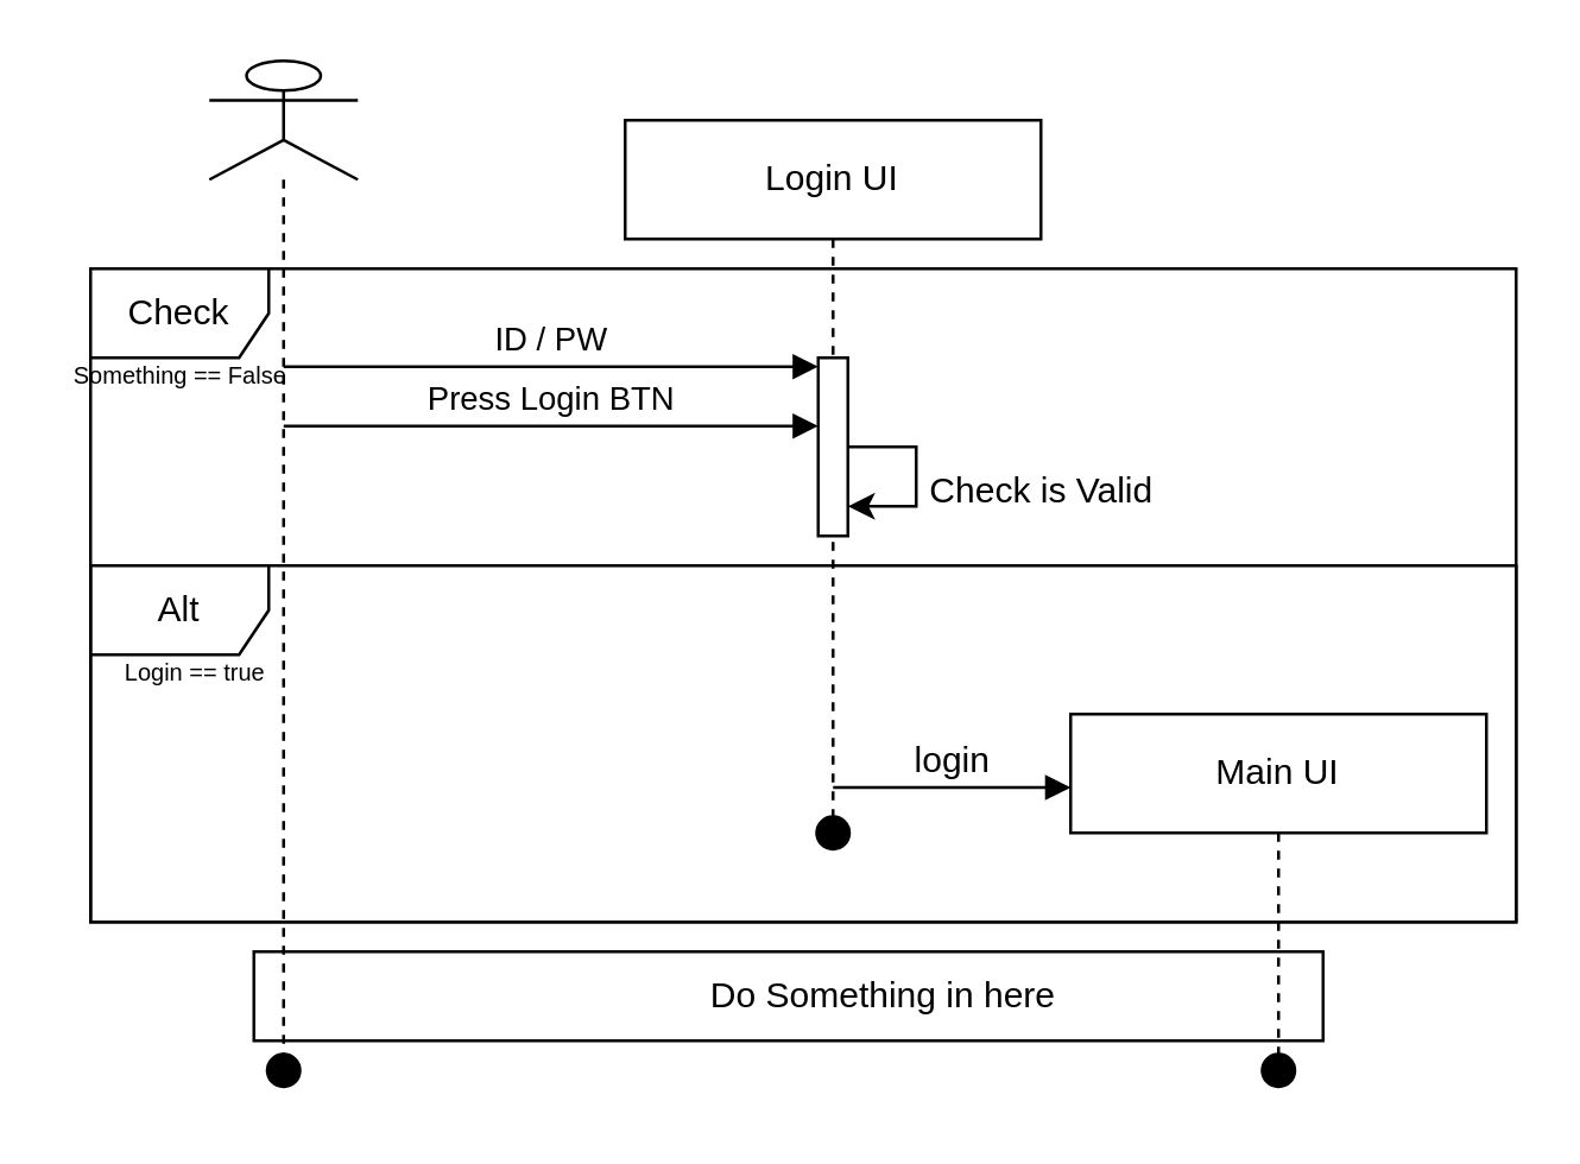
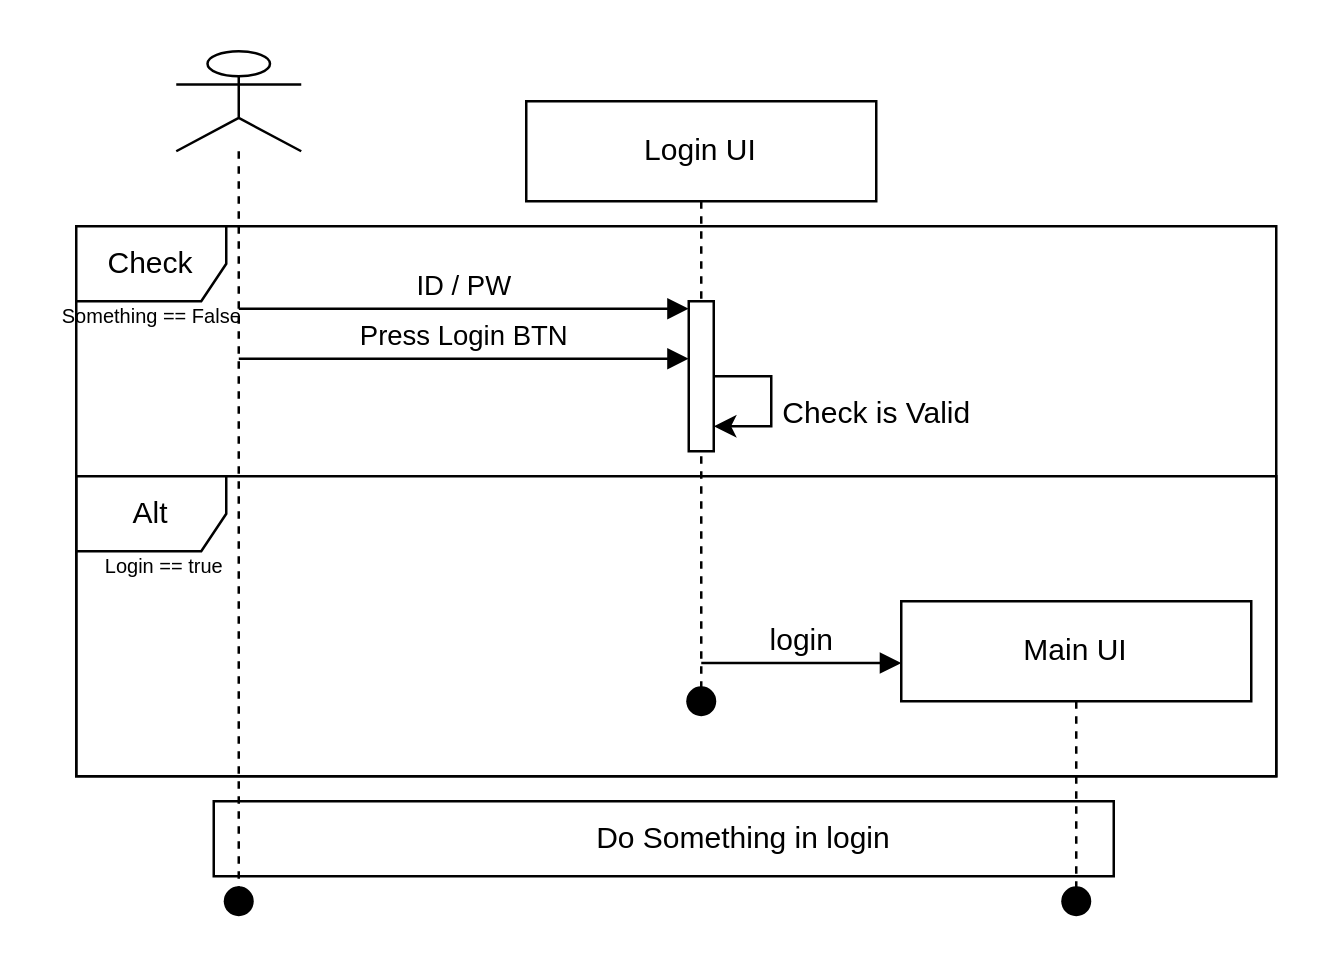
  <mxCell id="0" />
  <mxCell id="1" parent="0" />
  <mxCell id="2" value="Login UI" style="shape=umlLifeline;perimeter=lifelinePerimeter;whiteSpace=wrap;html=1;container=1;dropTarget=0;collapsible=0;recursiveResize=0;outlineConnect=0;portConstraint=eastwest;newEdgeStyle={&quot;curved&quot;:0,&quot;rounded&quot;:0};" vertex="1" parent="1"><mxGeometry x="210" y="40" width="140" height="240" as="geometry" /></mxCell>
  <mxCell id="3" value="" style="html=1;points=[[0,0,0,0,5],[0,1,0,0,-5],[1,0,0,0,5],[1,1,0,0,-5]];perimeter=orthogonalPerimeter;outlineConnect=0;targetShapes=umlLifeline;portConstraint=eastwest;newEdgeStyle={&quot;curved&quot;:0,&quot;rounded&quot;:0};" vertex="1" parent="2"><mxGeometry x="65" y="80" width="10" height="60" as="geometry" /></mxCell>
  <mxCell id="4" value="" style="shape=umlLifeline;perimeter=lifelinePerimeter;whiteSpace=wrap;html=1;container=1;dropTarget=0;collapsible=0;recursiveResize=0;outlineConnect=0;portConstraint=eastwest;newEdgeStyle={&quot;curved&quot;:0,&quot;rounded&quot;:0};participant=umlActor;" vertex="1" parent="1"><mxGeometry x="70" y="20" width="50" height="340" as="geometry" /></mxCell>
  <mxCell id="5" value="ID / PW" style="html=1;verticalAlign=bottom;endArrow=block;curved=0;rounded=0;" edge="1" parent="1"><mxGeometry width="80" relative="1" as="geometry"><mxPoint x="95.024" y="123" as="sourcePoint" /><mxPoint x="275" y="123" as="targetPoint" /></mxGeometry></mxCell>
  <mxCell id="6" value="Press Login BTN" style="html=1;verticalAlign=bottom;endArrow=block;curved=0;rounded=0;" edge="1" parent="1"><mxGeometry width="80" relative="1" as="geometry"><mxPoint x="95.024" y="143" as="sourcePoint" /><mxPoint x="275" y="143" as="targetPoint" /></mxGeometry></mxCell>
  <mxCell id="7" value="Alt" style="shape=umlFrame;whiteSpace=wrap;html=1;pointerEvents=0;" vertex="1" parent="1"><mxGeometry x="30" y="190" width="480" height="120" as="geometry" /></mxCell>
  <mxCell id="8" value="" style="edgeStyle=orthogonalEdgeStyle;rounded=0;orthogonalLoop=1;jettySize=auto;html=1;curved=0;fontFamily=Helvetica;fontSize=12;fontColor=default;" edge="1" parent="1"><mxGeometry relative="1" as="geometry"><mxPoint x="285" y="150" as="sourcePoint" /><mxPoint x="285" y="170" as="targetPoint" /><Array as="points"><mxPoint x="308" y="150" /><mxPoint x="308" y="170" /></Array></mxGeometry></mxCell>
  <mxCell id="9" value="Check is Valid" style="text;html=1;align=center;verticalAlign=middle;resizable=0;points=[];autosize=1;strokeColor=none;fillColor=none;fontFamily=Helvetica;fontSize=12;fontColor=default;" vertex="1" parent="1"><mxGeometry x="300" y="150" width="100" height="30" as="geometry" /></mxCell>
  <mxCell id="10" value="&lt;font style=&quot;font-size: 8px;&quot;&gt;Login == true&lt;/font&gt;" style="text;html=1;align=center;verticalAlign=middle;resizable=0;points=[];autosize=1;strokeColor=none;fillColor=none;fontFamily=Helvetica;fontSize=12;fontColor=default;" vertex="1" parent="1"><mxGeometry x="30" y="210" width="70" height="30" as="geometry" /></mxCell>
  <mxCell id="11" value="Main UI" style="shape=umlLifeline;perimeter=lifelinePerimeter;whiteSpace=wrap;html=1;container=1;dropTarget=0;collapsible=0;recursiveResize=0;outlineConnect=0;portConstraint=eastwest;newEdgeStyle={&quot;curved&quot;:0,&quot;rounded&quot;:0};" vertex="1" parent="1"><mxGeometry x="360" y="240" width="140" height="120" as="geometry" /></mxCell>
  <mxCell id="12" value="login" style="html=1;verticalAlign=bottom;endArrow=block;curved=0;rounded=0;fontFamily=Helvetica;fontSize=12;fontColor=default;" edge="1" parent="1"><mxGeometry width="80" relative="1" as="geometry"><mxPoint x="280" y="264.71" as="sourcePoint" /><mxPoint x="360" y="264.71" as="targetPoint" /></mxGeometry></mxCell>
  <mxCell id="13" value="" style="ellipse;html=1;shape=endState;fillColor=#000000;strokeColor=none;pointerEvents=0;align=center;verticalAlign=middle;fontFamily=Helvetica;fontSize=12;fontColor=default;" vertex="1" parent="1"><mxGeometry x="270" y="270" width="20" height="20" as="geometry" /></mxCell>
  <mxCell id="14" value="Check" style="shape=umlFrame;whiteSpace=wrap;html=1;pointerEvents=0;strokeColor=default;align=center;verticalAlign=middle;fontFamily=Helvetica;fontSize=12;fontColor=default;fillColor=default;" vertex="1" parent="1"><mxGeometry x="30" y="90" width="480" height="220" as="geometry" /></mxCell>
  <mxCell id="15" value="" style="ellipse;html=1;shape=endState;fillColor=#000000;strokeColor=none;pointerEvents=0;align=center;verticalAlign=middle;fontFamily=Helvetica;fontSize=12;fontColor=default;" vertex="1" parent="1"><mxGeometry x="85" y="350" width="20" height="20" as="geometry" /></mxCell>
  <mxCell id="16" value="" style="ellipse;html=1;shape=endState;fillColor=#000000;strokeColor=none;pointerEvents=0;align=center;verticalAlign=middle;fontFamily=Helvetica;fontSize=12;fontColor=default;" vertex="1" parent="1"><mxGeometry x="420" y="350" width="20" height="20" as="geometry" /></mxCell>
- <mxCell id="17" value="&amp;nbsp; &amp;nbsp; &amp;nbsp; &amp;nbsp; &amp;nbsp; &amp;nbsp; &amp;nbsp; &amp;nbsp; &amp;nbsp; &amp;nbsp; &amp;nbsp; &amp;nbsp; &amp;nbsp; &amp;nbsp; &amp;nbsp; &amp;nbsp; &amp;nbsp; &amp;nbsp; &amp;nbsp; &amp;nbsp; &amp;nbsp; Do Something in here&amp;nbsp; &amp;nbsp; &amp;nbsp; &amp;nbsp; &amp;nbsp; &amp;nbsp; &amp;nbsp; &amp;nbsp; &amp;nbsp; &amp;nbsp; &amp;nbsp; &amp;nbsp;" style="text;html=1;align=center;verticalAlign=middle;resizable=0;points=[];autosize=1;strokeColor=default;fillColor=none;fontFamily=Helvetica;fontSize=12;fontColor=default;" vertex="1" parent="1"><mxGeometry x="85" y="320" width="360" height="30" as="geometry" /></mxCell>
+ <mxCell id="17" value="&amp;nbsp; &amp;nbsp; &amp;nbsp; &amp;nbsp; &amp;nbsp; &amp;nbsp; &amp;nbsp; &amp;nbsp; &amp;nbsp; &amp;nbsp; &amp;nbsp; &amp;nbsp; &amp;nbsp; &amp;nbsp; &amp;nbsp; &amp;nbsp; &amp;nbsp; &amp;nbsp; &amp;nbsp; &amp;nbsp; &amp;nbsp; Do Something in login&amp;nbsp; &amp;nbsp; &amp;nbsp; &amp;nbsp; &amp;nbsp; &amp;nbsp; &amp;nbsp; &amp;nbsp; &amp;nbsp; &amp;nbsp; &amp;nbsp; &amp;nbsp;" style="text;html=1;align=center;verticalAlign=middle;resizable=0;points=[];autosize=1;strokeColor=default;fillColor=none;fontFamily=Helvetica;fontSize=12;fontColor=default;" vertex="1" parent="1"><mxGeometry x="85" y="320" width="360" height="30" as="geometry" /></mxCell>
  <mxCell id="18" value="&lt;font style=&quot;font-size: 8px;&quot;&gt;Something == False&lt;/font&gt;" style="text;html=1;align=center;verticalAlign=middle;resizable=0;points=[];autosize=1;strokeColor=none;fillColor=none;fontFamily=Helvetica;fontSize=12;fontColor=default;" vertex="1" parent="1"><mxGeometry x="20" y="110" width="80" height="30" as="geometry" /></mxCell>
